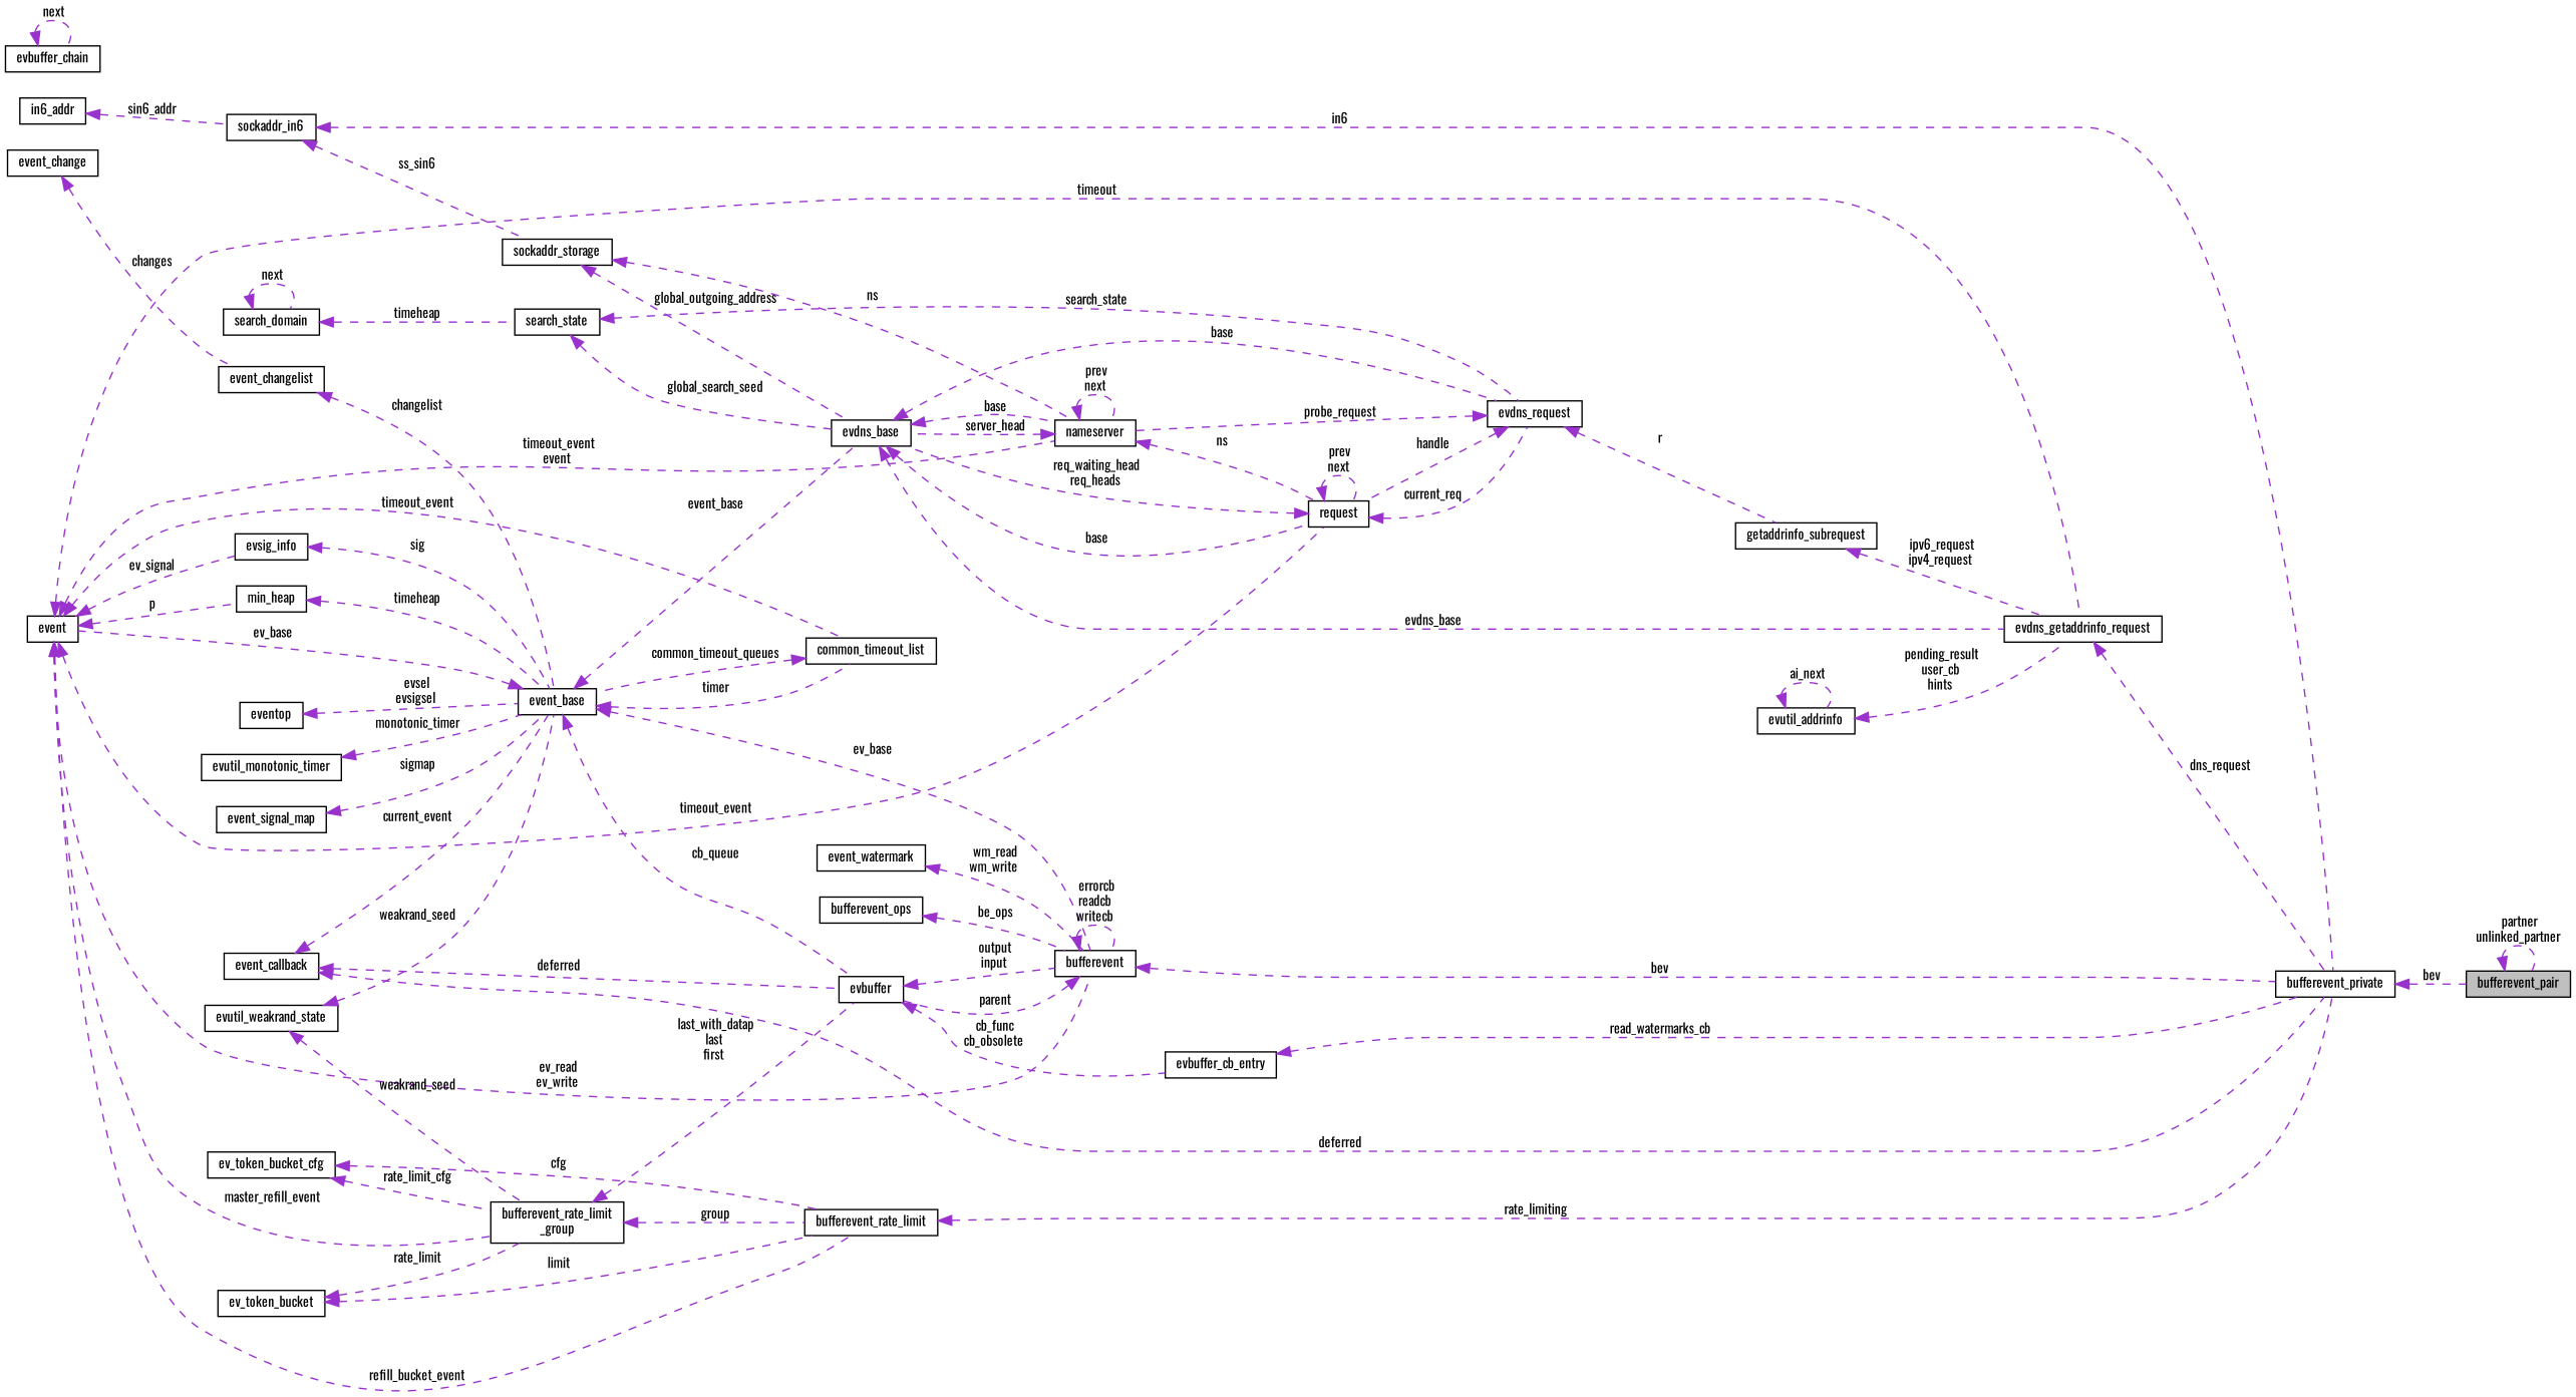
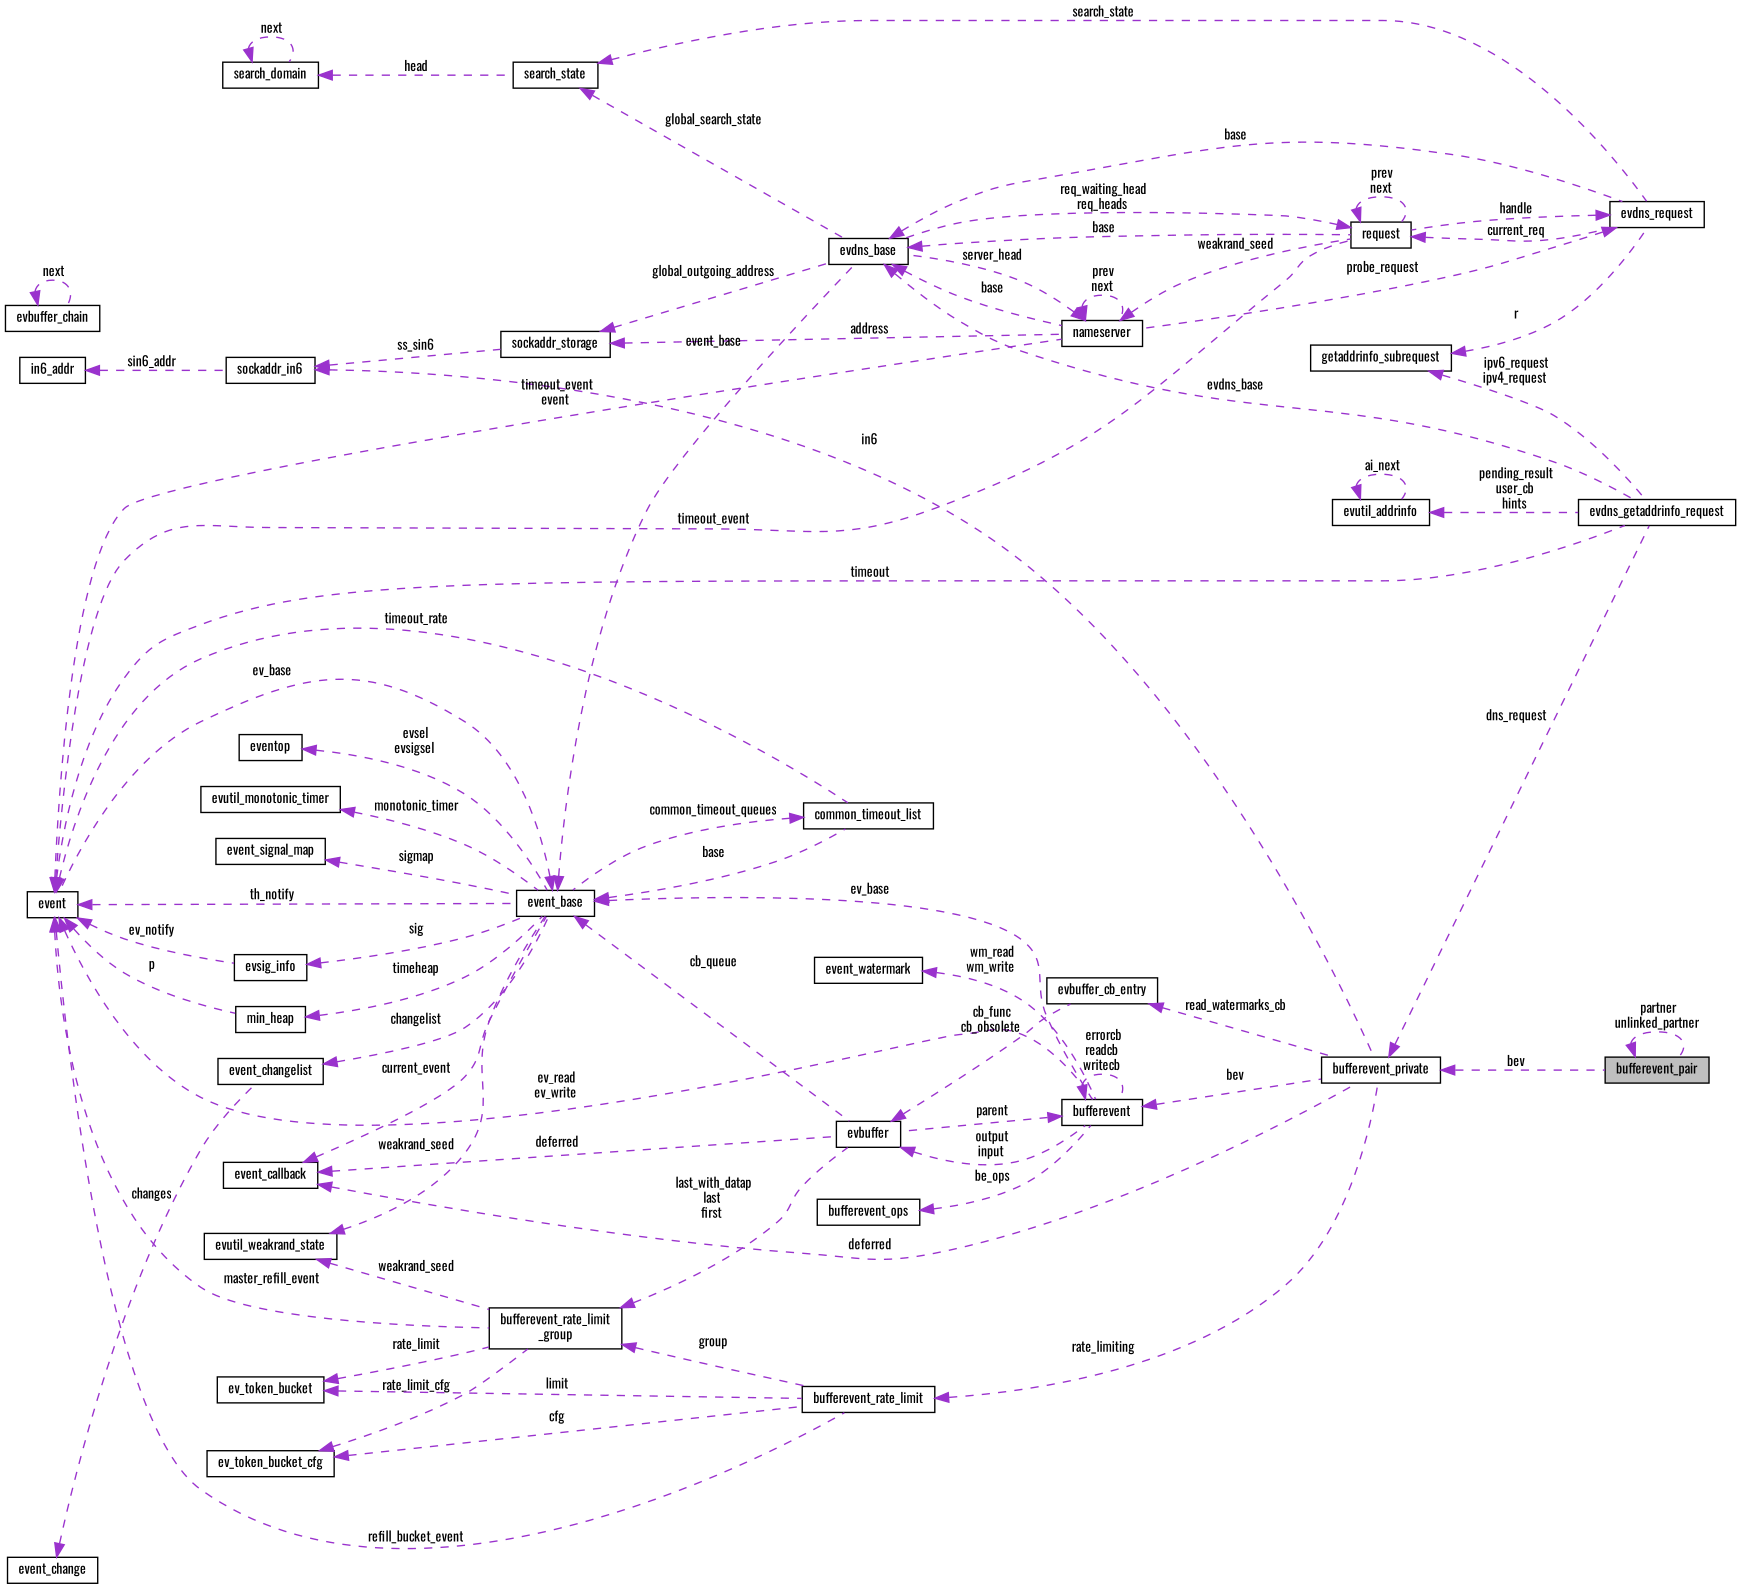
  digraph {
    fontname=Oswald
    rankdir=LR
    node [color=black fillcolor=white fontname=Oswald fontsize=10 shape=record style=filled]
    edge [color=darkorchid3 dir=back fontname=Oswald fontsize=10 labelfontname=Helvetica labelfontsize=10 style=dashed]
    n1 [fillcolor=grey75 fontcolor=black height=0.2 label=bufferevent_pair width=0.4]
    n2 [height=0.2 label=bufferevent_private width=0.4]
    n3 [height=0.2 label=evdns_getaddrinfo_request width=0.4]
    n4 [height=0.2 label=evdns_base width=0.4]
    n5 [height=0.2 label=nameserver width=0.4]
    n6 [height=0.2 label=evdns_request width=0.4]
    n7 [height=0.2 label=request width=0.4]
    n8 [height=0.2 label=getaddrinfo_subrequest width=0.4]
    n9 [height=0.2 label=sockaddr_storage width=0.4]
    n10 [height=0.2 label=sockaddr_in6 width=0.4]
    n11 [height=0.2 label=in6_addr width=0.4]
    n12 [height=0.2 label=event width=0.4]
    n13 [height=0.2 label=event_base width=0.4]
    n14 [height=0.2 label=evsig_info width=0.4]
    n15 [height=0.2 label=min_heap width=0.4]
    n16 [height=0.2 label=common_timeout_list width=0.4]
    n17 [height=0.2 label=bufferevent_rate_limit width=0.4]
    n18 [height=0.2 label="bufferevent_rate_limit\l_group" width=0.4]
    n19 [height=0.2 label=bufferevent width=0.4]
    n20 [height=0.2 label=evbuffer width=0.4]
    n21 [height=0.2 label=event_callback width=0.4]
    n22 [height=0.2 label=evbuffer_cb_entry width=0.4]
    n23 [height=0.2 label=eventop width=0.4]
    n24 [height=0.2 label=evutil_monotonic_timer width=0.4]
    n25 [height=0.2 label=event_signal_map width=0.4]
    n26 [height=0.2 label=event_changelist width=0.4]
    n27 [height=0.2 label=event_change width=0.4]
    n28 [height=0.2 label=evutil_weakrand_state width=0.4]
    n29 [height=0.2 label=search_state width=0.4]
    n30 [height=0.2 label=search_domain width=0.4]
    n31 [height=0.2 label=evutil_addrinfo width=0.4]
    n32 [height=0.2 label=ev_token_bucket_cfg width=0.4]
    n33 [height=0.2 label=ev_token_bucket width=0.4]
    n34 [height=0.2 label=evbuffer_chain width=0.4]
    n35 [height=0.2 label=event_watermark width=0.4]
    n36 [height=0.2 label=bufferevent_ops width=0.4]
    n1 -> n1 [label=" partner\nunlinked_partner"]
    n2 -> n1 [label=" bev"]
-   n3 -> n2 [label=" dns_request"]
+   n2 -> n3 [label=" dns_request"]
    n4 -> n3 [label=" evdns_base"]
    n4 -> n5 [label=" base"]
    n4 -> n6 [label=" base"]
    n4 -> n7 [label=" base"]
    n5 -> n4 [label=" server_head"]
    n5 -> n5 [label=" prev\nnext"]
-   n5 -> n7 [label=" ns"]
+   n5 -> n7 [label=" weakrand_seed"]
    n6 -> n5 [label=" probe_request"]
    n6 -> n7 [label=" handle"]
-   n6 -> n8 [label=" r"]
+   n8 -> n6 [label=" r"]
    n7 -> n4 [label=" req_waiting_head\nreq_heads"]
    n7 -> n6 [label=" current_req"]
    n7 -> n7 [label=" prev\nnext"]
    n8 -> n3 [label=" ipv6_request\nipv4_request"]
    n9 -> n4 [label=" global_outgoing_address"]
-   n9 -> n5 [label=" ns"]
+   n9 -> n5 [label=" address"]
    n10 -> n2 [label=" in6"]
    n10 -> n9 [label=" ss_sin6"]
    n11 -> n10 [label=" sin6_addr"]
    n12 -> n3 [label=" timeout"]
    n12 -> n5 [label=" timeout_event\nevent"]
    n12 -> n7 [label=" timeout_event"]
-   n12 -> n14 [label=" ev_signal"]
+   n12 -> n13 [label=" th_notify"]
+   n12 -> n14 [label=" ev_notify"]
    n12 -> n15 [label=" p"]
-   n12 -> n16 [label=" timeout_event"]
+   n12 -> n16 [label=" timeout_rate"]
    n12 -> n17 [label=" refill_bucket_event"]
    n12 -> n18 [label=" master_refill_event"]
    n12 -> n19 [label=" ev_read\nev_write"]
    n13 -> n4 [label=" event_base"]
    n13 -> n12 [label=" ev_base"]
-   n13 -> n16 [label=" timer"]
+   n13 -> n16 [label=" base"]
    n13 -> n19 [label=" ev_base"]
    n13 -> n20 [label=" cb_queue"]
    n14 -> n13 [label=" sig"]
    n15 -> n13 [label=" timeheap"]
    n16 -> n13 [label=" common_timeout_queues"]
    n17 -> n2 [label=" rate_limiting"]
    n18 -> n17 [label=" group"]
    n18 -> n20 [label=" last_with_datap\nlast\nfirst"]
    n19 -> n2 [label=" bev"]
    n19 -> n19 [label=" errorcb\nreadcb\nwritecb"]
    n19 -> n20 [label=" parent"]
    n20 -> n19 [label=" output\ninput"]
    n20 -> n22 [label=" cb_func\ncb_obsolete"]
    n21 -> n2 [label=" deferred"]
    n21 -> n13 [label=" current_event"]
    n21 -> n20 [label=" deferred"]
    n22 -> n2 [label=" read_watermarks_cb"]
    n23 -> n13 [label=" evsel\nevsigsel"]
    n24 -> n13 [label=" monotonic_timer"]
    n25 -> n13 [label=" sigmap"]
    n26 -> n13 [label=" changelist"]
    n27 -> n26 [label=" changes"]
    n28 -> n13 [label=" weakrand_seed"]
    n28 -> n18 [label=" weakrand_seed"]
-   n29 -> n4 [label=" global_search_seed"]
+   n29 -> n4 [label=" global_search_state"]
    n29 -> n6 [label=" search_state"]
-   n30 -> n29 [label=" timeheap"]
+   n30 -> n29 [label=" head"]
    n30 -> n30 [label=" next"]
    n31 -> n3 [label=" pending_result\nuser_cb\nhints"]
    n31 -> n31 [label=" ai_next"]
    n32 -> n17 [label=" cfg"]
    n32 -> n18 [label=" rate_limit_cfg"]
    n33 -> n17 [label=" limit"]
    n33 -> n18 [label=" rate_limit"]
    n34 -> n34 [label=" next"]
    n35 -> n19 [label=" wm_read\nwm_write"]
    n36 -> n19 [label=" be_ops"]
  }
